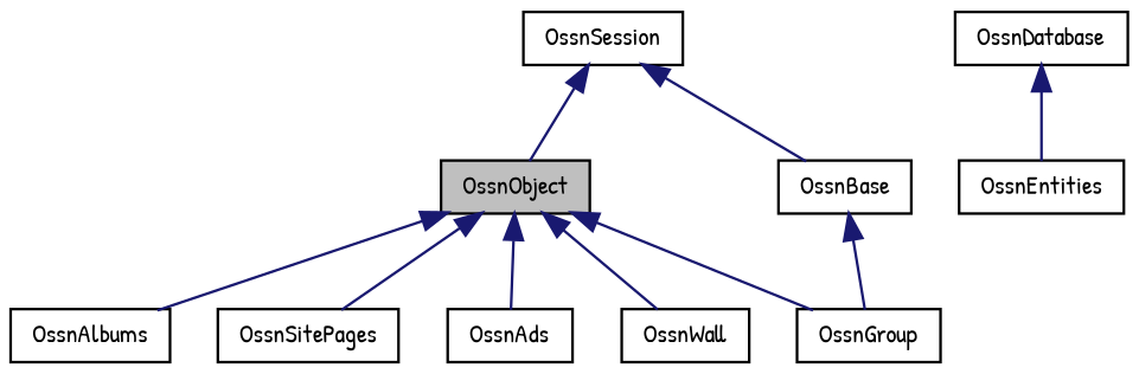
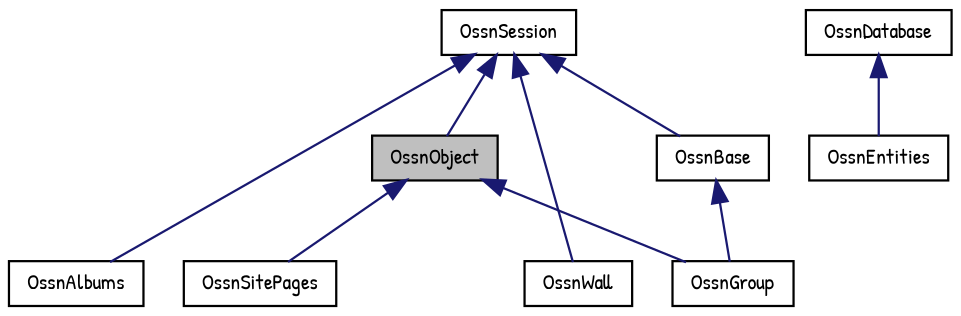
  digraph {
    fontname="Patrick Hand"
    node [color=black fillcolor=white fontname="Patrick Hand" fontsize=10 shape=record style=filled]
    edge [color=midnightblue dir=back fontname="Patrick Hand" fontsize=10 labelfontname=Helvetica labelfontsize=10 style=solid]
    n1 [fillcolor=grey75 fontcolor=black height=0.2 label=OssnObject width=0.4]
-   n2 [height=0.2 label=OssnAds width=0.4]
    n3 [height=0.2 label=OssnAlbums width=0.4]
    n4 [height=0.2 label=OssnGroup width=0.4]
    n5 [height=0.2 label=OssnSitePages width=0.4]
    n6 [height=0.2 label=OssnWall width=0.4]
    n7 [height=0.2 label=OssnEntities width=0.4]
    n8 [height=0.2 label=OssnDatabase width=0.4]
    n9 [height=0.2 label=OssnBase width=0.4]
    n10 [height=0.2 label=OssnSession width=0.4]
-   n1 -> n2
-   n1 -> n3
+   n10 -> n3
    n1 -> n4
    n1 -> n5
-   n1 -> n6
+   n10 -> n6
    n8 -> n7
    n9 -> n4
    n10 -> n1
    n10 -> n9
  }
